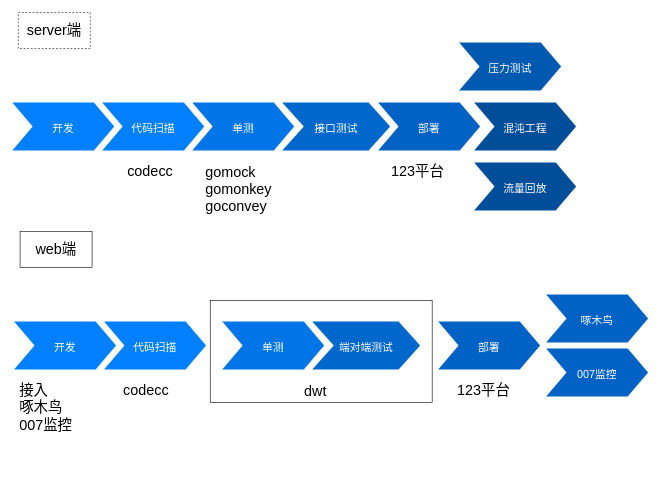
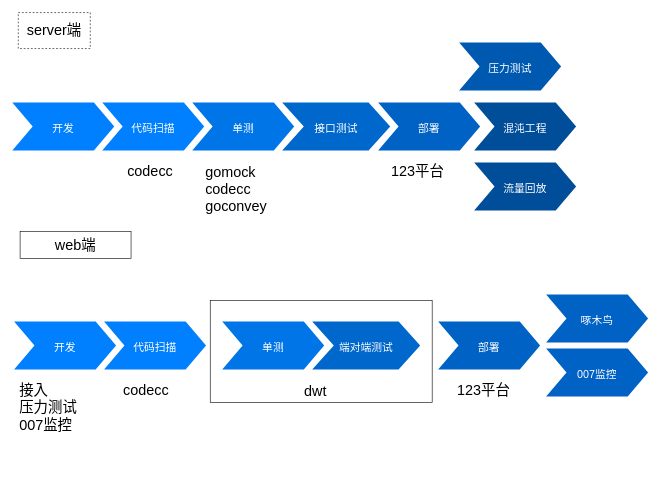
  <mxCell id="0" />
  <mxCell id="1" parent="0" />
  <mxCell id="2" value="&lt;font style=&quot;font-size: 18px&quot;&gt;开发&lt;/font&gt;" style="shape=step;whiteSpace=wrap;html=1;fontSize=28;fillColor=#0080FF;fontColor=#FFFFFF;strokeColor=none;" parent="1" vertex="1"><mxGeometry x="20" y="170" width="170" height="80" as="geometry" /></mxCell>
  <mxCell id="3" value="&lt;font style=&quot;font-size: 18px&quot;&gt;单测&lt;/font&gt;" style="shape=step;whiteSpace=wrap;html=1;fontSize=28;fillColor=#0075E8;fontColor=#FFFFFF;strokeColor=none;" parent="1" vertex="1"><mxGeometry x="320" y="170" width="170" height="80" as="geometry" /></mxCell>
  <mxCell id="4" value="&lt;font style=&quot;font-size: 18px&quot;&gt;接口测试&lt;/font&gt;" style="shape=step;whiteSpace=wrap;html=1;fontSize=28;fillColor=#0067CC;fontColor=#FFFFFF;strokeColor=none;" parent="1" vertex="1"><mxGeometry x="470" y="170" width="180" height="80" as="geometry" /></mxCell>
  <mxCell id="5" value="&lt;font style=&quot;font-size: 18px&quot;&gt;部署&lt;/font&gt;" style="shape=step;whiteSpace=wrap;html=1;fontSize=28;fillColor=#0062C4;fontColor=#FFFFFF;strokeColor=none;" parent="1" vertex="1"><mxGeometry x="630" y="170" width="170" height="80" as="geometry" /></mxCell>
  <mxCell id="6" value="&lt;font style=&quot;font-size: 18px&quot;&gt;压力测试&lt;/font&gt;" style="shape=step;whiteSpace=wrap;html=1;fontSize=28;fillColor=#0059B0;fontColor=#FFFFFF;strokeColor=none;" parent="1" vertex="1"><mxGeometry x="765" y="70" width="170" height="80" as="geometry" /></mxCell>
  <mxCell id="7" value="&lt;font style=&quot;font-size: 18px&quot;&gt;混沌工程&lt;/font&gt;" style="shape=step;whiteSpace=wrap;html=1;fontSize=28;fillColor=#004D99;fontColor=#FFFFFF;strokeColor=none;" parent="1" vertex="1"><mxGeometry x="790" y="170" width="170" height="80" as="geometry" /></mxCell>
  <mxCell id="8" value="&lt;font style=&quot;font-size: 24px&quot;&gt;codecc&lt;/font&gt;" style="text;spacingTop=-5;fillColor=#ffffff;whiteSpace=wrap;html=1;align=left;fontSize=12;fontFamily=Helvetica;fillColor=none;strokeColor=none;" parent="1" vertex="1"><mxGeometry x="210" y="269" width="110" height="50" as="geometry" /></mxCell>
  <mxCell id="9" value="&lt;font style=&quot;font-size: 18px&quot;&gt;流量回放&lt;/font&gt;" style="shape=step;whiteSpace=wrap;html=1;fontSize=28;fillColor=#004D99;fontColor=#FFFFFF;strokeColor=none;" vertex="1" parent="1"><mxGeometry x="790" y="270" width="170" height="80" as="geometry" /></mxCell>
  <mxCell id="10" value="&lt;font style=&quot;font-size: 18px&quot;&gt;代码扫描&lt;/font&gt;" style="shape=step;whiteSpace=wrap;html=1;fontSize=28;fillColor=#0080FF;fontColor=#FFFFFF;strokeColor=none;" vertex="1" parent="1"><mxGeometry x="170" y="170" width="170" height="80" as="geometry" /></mxCell>
  <mxCell id="11" value="&lt;font style=&quot;font-size: 24px&quot;&gt;server端&lt;/font&gt;" style="rounded=0;whiteSpace=wrap;html=1;dashed=1;" vertex="1" parent="1"><mxGeometry x="30" y="20" width="120" height="60" as="geometry" /></mxCell>
- <mxCell id="12" value="&lt;font style=&quot;font-size: 24px&quot;&gt;gomock&lt;br&gt;gomonkey&lt;br&gt;goconvey&lt;br&gt;&lt;/font&gt;" style="text;spacingTop=-5;fillColor=#ffffff;whiteSpace=wrap;html=1;align=left;fontSize=12;fontFamily=Helvetica;fillColor=none;strokeColor=none;" vertex="1" parent="1"><mxGeometry x="340" y="270" width="140" height="140" as="geometry" /></mxCell>
+ <mxCell id="12" value="&lt;font style=&quot;font-size: 24px&quot;&gt;gomock&lt;br&gt;codecc&lt;br&gt;goconvey&lt;br&gt;&lt;/font&gt;" style="text;spacingTop=-5;fillColor=#ffffff;whiteSpace=wrap;html=1;align=left;fontSize=12;fontFamily=Helvetica;fillColor=none;strokeColor=none;" vertex="1" parent="1"><mxGeometry x="340" y="270" width="140" height="140" as="geometry" /></mxCell>
  <mxCell id="13" value="&lt;span style=&quot;font-size: 24px&quot;&gt;123平台&lt;/span&gt;" style="text;spacingTop=-5;fillColor=#ffffff;whiteSpace=wrap;html=1;align=left;fontSize=12;fontFamily=Helvetica;fillColor=none;strokeColor=none;" vertex="1" parent="1"><mxGeometry x="650" y="269" width="110" height="50" as="geometry" /></mxCell>
  <mxCell id="14" value="&lt;font style=&quot;font-size: 18px&quot;&gt;开发&lt;/font&gt;" style="shape=step;whiteSpace=wrap;html=1;fontSize=28;fillColor=#0080FF;fontColor=#FFFFFF;strokeColor=none;" vertex="1" parent="1"><mxGeometry x="23" y="535" width="170" height="80" as="geometry" /></mxCell>
  <mxCell id="15" value="&lt;font style=&quot;font-size: 18px&quot;&gt;部署&lt;/font&gt;" style="shape=step;whiteSpace=wrap;html=1;fontSize=28;fillColor=#0062C4;fontColor=#FFFFFF;strokeColor=none;" vertex="1" parent="1"><mxGeometry x="730" y="535" width="170" height="80" as="geometry" /></mxCell>
  <mxCell id="16" value="&lt;font style=&quot;font-size: 24px&quot;&gt;codecc&lt;/font&gt;" style="text;spacingTop=-5;fillColor=#ffffff;whiteSpace=wrap;html=1;align=left;fontSize=12;fontFamily=Helvetica;fillColor=none;strokeColor=none;" vertex="1" parent="1"><mxGeometry x="203" y="634" width="110" height="50" as="geometry" /></mxCell>
  <mxCell id="17" value="&lt;font style=&quot;font-size: 18px&quot;&gt;代码扫描&lt;/font&gt;" style="shape=step;whiteSpace=wrap;html=1;fontSize=28;fillColor=#0080FF;fontColor=#FFFFFF;strokeColor=none;" vertex="1" parent="1"><mxGeometry x="173" y="535" width="170" height="80" as="geometry" /></mxCell>
- <mxCell id="18" value="&lt;font style=&quot;font-size: 24px&quot;&gt;web端&lt;/font&gt;" style="rounded=0;whiteSpace=wrap;html=1;" vertex="1" parent="1"><mxGeometry x="33" y="385" width="120" height="60" as="geometry" /></mxCell>
+ <mxCell id="18" value="&lt;font style=&quot;font-size: 24px&quot;&gt;web端&lt;/font&gt;" style="rounded=0;whiteSpace=wrap;html=1;" vertex="1" parent="1"><mxGeometry x="33" y="385" width="185" height="45" as="geometry" /></mxCell>
  <mxCell id="19" value="&lt;font style=&quot;font-size: 24px&quot;&gt;&lt;br&gt;&lt;/font&gt;" style="text;spacingTop=-5;fillColor=#ffffff;whiteSpace=wrap;html=1;align=left;fontSize=12;fontFamily=Helvetica;fillColor=none;strokeColor=none;" vertex="1" parent="1"><mxGeometry x="350" y="634" width="140" height="140" as="geometry" /></mxCell>
  <mxCell id="20" value="&lt;span style=&quot;font-size: 24px&quot;&gt;123平台&lt;/span&gt;" style="text;spacingTop=-5;fillColor=#ffffff;whiteSpace=wrap;html=1;align=left;fontSize=12;fontFamily=Helvetica;fillColor=none;strokeColor=none;" vertex="1" parent="1"><mxGeometry x="760" y="634" width="110" height="50" as="geometry" /></mxCell>
  <mxCell id="21" value="" style="rounded=0;whiteSpace=wrap;html=1;" vertex="1" parent="1"><mxGeometry x="350" y="500" width="370" height="170" as="geometry" /></mxCell>
  <mxCell id="22" value="&lt;font style=&quot;font-size: 18px&quot;&gt;单测&lt;/font&gt;" style="shape=step;whiteSpace=wrap;html=1;fontSize=28;fillColor=#0075E8;fontColor=#FFFFFF;strokeColor=none;" vertex="1" parent="1"><mxGeometry x="370" y="535" width="170" height="80" as="geometry" /></mxCell>
  <mxCell id="23" value="&lt;font style=&quot;font-size: 18px&quot;&gt;端对端测试&lt;/font&gt;" style="shape=step;whiteSpace=wrap;html=1;fontSize=28;fillColor=#0067CC;fontColor=#FFFFFF;strokeColor=none;" vertex="1" parent="1"><mxGeometry x="520" y="535" width="180" height="80" as="geometry" /></mxCell>
  <mxCell id="24" value="&lt;span style=&quot;font-size: 24px&quot;&gt;dwt&lt;/span&gt;" style="text;spacingTop=-5;fillColor=#ffffff;whiteSpace=wrap;html=1;align=left;fontSize=12;fontFamily=Helvetica;fillColor=none;strokeColor=none;" vertex="1" parent="1"><mxGeometry x="505" y="635" width="110" height="50" as="geometry" /></mxCell>
- <mxCell id="25" value="&lt;span style=&quot;font-size: 24px&quot;&gt;接入&lt;br&gt;啄木鸟&lt;br&gt;007监控&lt;br&gt;&lt;/span&gt;" style="text;spacingTop=-5;fillColor=#ffffff;whiteSpace=wrap;html=1;align=left;fontSize=12;fontFamily=Helvetica;fillColor=none;strokeColor=none;" vertex="1" parent="1"><mxGeometry x="30" y="634" width="140" height="86" as="geometry" /></mxCell>
+ <mxCell id="25" value="&lt;span style=&quot;font-size: 24px&quot;&gt;接入&lt;br&gt;压力测试&lt;br&gt;007监控&lt;br&gt;&lt;/span&gt;" style="text;spacingTop=-5;fillColor=#ffffff;whiteSpace=wrap;html=1;align=left;fontSize=12;fontFamily=Helvetica;fillColor=none;strokeColor=none;" vertex="1" parent="1"><mxGeometry x="30" y="634" width="140" height="86" as="geometry" /></mxCell>
  <mxCell id="26" value="&lt;font style=&quot;font-size: 18px&quot;&gt;啄木鸟&lt;/font&gt;" style="shape=step;whiteSpace=wrap;html=1;fontSize=28;fillColor=#0062C4;fontColor=#FFFFFF;strokeColor=none;" vertex="1" parent="1"><mxGeometry x="910" y="490" width="170" height="80" as="geometry" /></mxCell>
  <mxCell id="27" value="&lt;font style=&quot;font-size: 18px&quot;&gt;007监控&lt;/font&gt;" style="shape=step;whiteSpace=wrap;html=1;fontSize=28;fillColor=#0062C4;fontColor=#FFFFFF;strokeColor=none;" vertex="1" parent="1"><mxGeometry x="910" y="580" width="170" height="80" as="geometry" /></mxCell>
